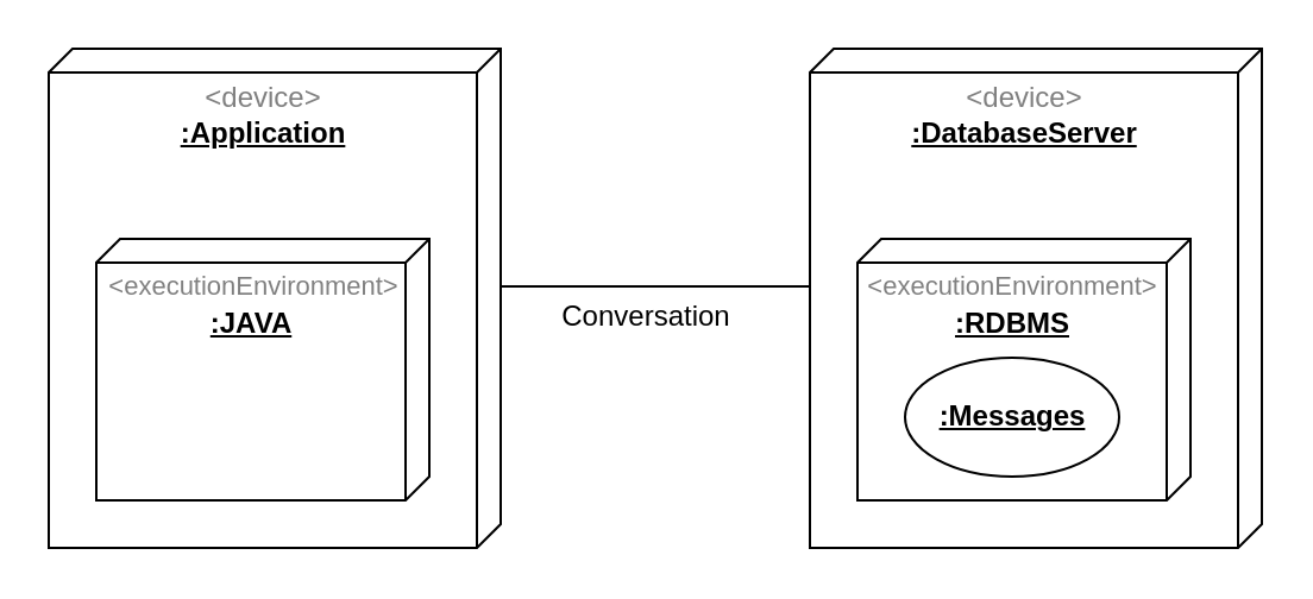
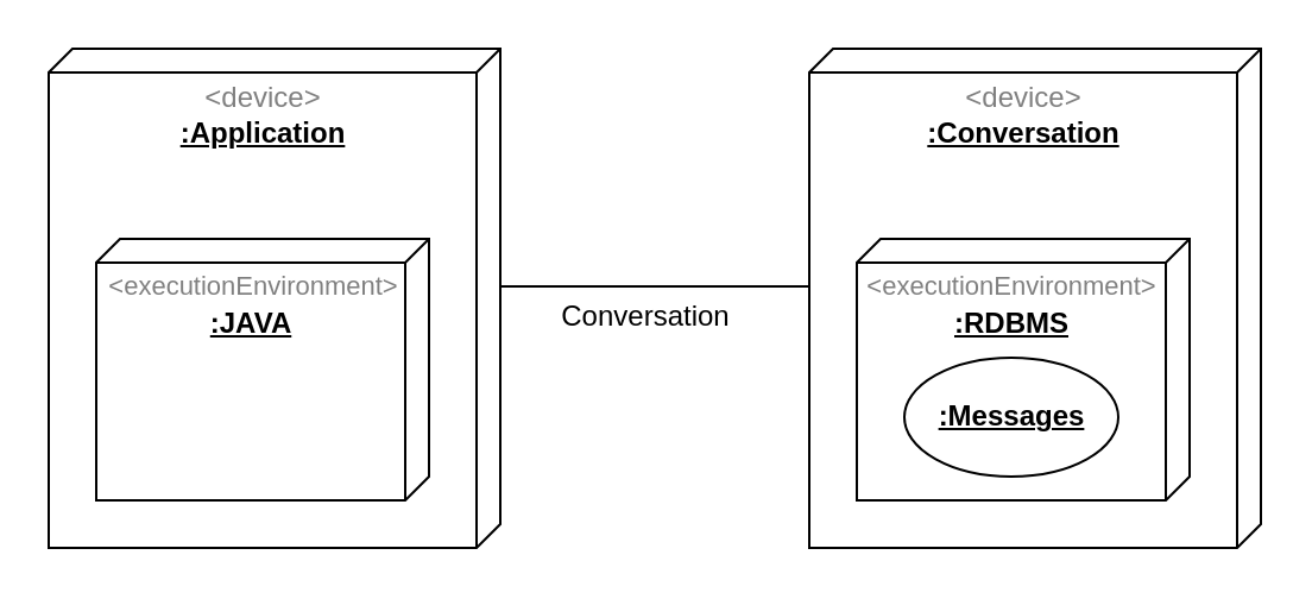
  <mxCell id="0" />
  <mxCell id="1" parent="0" />
- <mxCell id="2" value="&lt;div&gt;&lt;b&gt;&lt;br&gt;&lt;/b&gt;&lt;/div&gt;&lt;div&gt;&lt;b&gt;:DatabaseServer&lt;br&gt;&lt;/b&gt;&lt;/div&gt;" style="verticalAlign=top;align=center;spacingTop=8;spacingLeft=2;spacingRight=12;shape=cube;size=10;direction=south;fontStyle=4;html=1;" vertex="1" parent="1"><mxGeometry x="340" y="20" width="190" height="210" as="geometry" /></mxCell>
+ <mxCell id="2" value="&lt;div&gt;&lt;b&gt;&lt;br&gt;&lt;/b&gt;&lt;/div&gt;&lt;div&gt;&lt;b&gt;:Conversation&lt;br&gt;&lt;/b&gt;&lt;/div&gt;" style="verticalAlign=top;align=center;spacingTop=8;spacingLeft=2;spacingRight=12;shape=cube;size=10;direction=south;fontStyle=4;html=1;" vertex="1" parent="1"><mxGeometry x="340" y="20" width="190" height="210" as="geometry" /></mxCell>
  <mxCell id="3" value="&lt;div&gt;&lt;b&gt;&lt;br&gt;&lt;/b&gt;&lt;/div&gt;&lt;div&gt;&lt;b&gt;:Application&lt;br&gt;&lt;/b&gt;&lt;/div&gt;" style="verticalAlign=top;align=center;spacingTop=8;spacingLeft=2;spacingRight=12;shape=cube;size=10;direction=south;fontStyle=4;html=1;" vertex="1" parent="1"><mxGeometry x="20" y="20" width="190" height="210" as="geometry" /></mxCell>
  <mxCell id="4" value="&lt;div&gt;&lt;br&gt;&lt;/div&gt;&lt;div&gt;&lt;b&gt;:RDBMS&lt;/b&gt;&lt;br&gt;&lt;/div&gt;" style="verticalAlign=top;align=center;spacingTop=8;spacingLeft=2;spacingRight=12;shape=cube;size=10;direction=south;fontStyle=4;html=1;" vertex="1" parent="1"><mxGeometry x="360" y="100" width="140" height="110" as="geometry" /></mxCell>
  <mxCell id="5" value="&lt;b&gt;&lt;u&gt;:Messages&lt;/u&gt;&lt;/b&gt;" style="ellipse;html=1;dropTarget=0;" vertex="1" parent="1"><mxGeometry x="380" y="150" width="90" height="50" as="geometry" /></mxCell>
  <mxCell id="6" value="&lt;div&gt;&lt;b&gt;&lt;br&gt;&lt;/b&gt;&lt;/div&gt;&lt;div&gt;&lt;b&gt;:JAVA&lt;/b&gt;&lt;/div&gt;" style="verticalAlign=top;align=center;spacingTop=8;spacingLeft=2;spacingRight=12;shape=cube;size=10;direction=south;fontStyle=4;html=1;" vertex="1" parent="1"><mxGeometry x="40" y="100" width="140" height="110" as="geometry" /></mxCell>
  <mxCell id="7" value="" style="endArrow=none;html=1;rounded=0;exitX=0;exitY=0;exitDx=100;exitDy=0;exitPerimeter=0;" edge="1" parent="1" source="3"><mxGeometry width="50" height="50" relative="1" as="geometry"><mxPoint x="180" y="130" as="sourcePoint" /><mxPoint x="340" y="120" as="targetPoint" /></mxGeometry></mxCell>
  <mxCell id="8" value="&lt;font color=&quot;#808080&quot;&gt;&amp;lt;device&amp;gt;&lt;/font&gt;" style="text;html=1;align=center;verticalAlign=middle;resizable=0;points=[];autosize=1;strokeColor=none;fillColor=none;" vertex="1" parent="1"><mxGeometry x="75" y="26" width="70" height="30" as="geometry" /></mxCell>
  <mxCell id="9" value="&lt;font color=&quot;#808080&quot;&gt;&amp;lt;device&amp;gt;&lt;/font&gt;" style="text;html=1;align=center;verticalAlign=middle;resizable=0;points=[];autosize=1;strokeColor=none;fillColor=none;" vertex="1" parent="1"><mxGeometry x="395" y="26" width="70" height="30" as="geometry" /></mxCell>
  <mxCell id="10" value="&lt;font style=&quot;font-size: 11px;&quot; color=&quot;#808080&quot;&gt;&amp;lt;executionEnvironment&amp;gt;&lt;/font&gt;" style="text;html=1;align=center;verticalAlign=middle;resizable=0;points=[];autosize=1;strokeColor=none;fillColor=none;" vertex="1" parent="1"><mxGeometry x="36" y="105" width="140" height="30" as="geometry" /></mxCell>
  <mxCell id="11" value="&lt;font style=&quot;font-size: 11px;&quot; color=&quot;#808080&quot;&gt;&amp;lt;executionEnvironment&amp;gt;&lt;/font&gt;" style="text;html=1;align=center;verticalAlign=middle;resizable=0;points=[];autosize=1;strokeColor=none;fillColor=none;" vertex="1" parent="1"><mxGeometry x="355" y="105" width="140" height="30" as="geometry" /></mxCell>
  <mxCell id="12" value="Conversation" style="text;html=1;align=center;verticalAlign=middle;resizable=0;points=[];autosize=1;strokeColor=none;fillColor=none;" vertex="1" parent="1"><mxGeometry x="227" y="120" width="88" height="26" as="geometry" /></mxCell>
